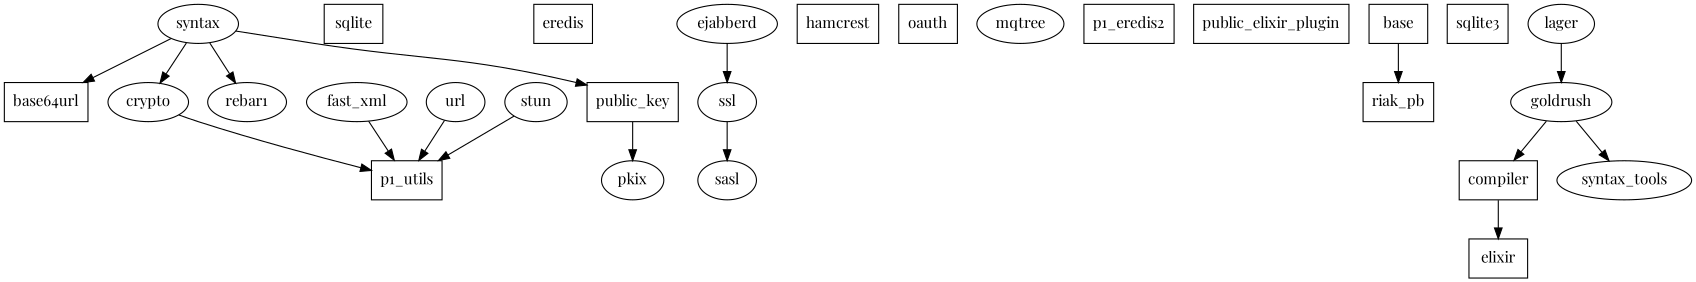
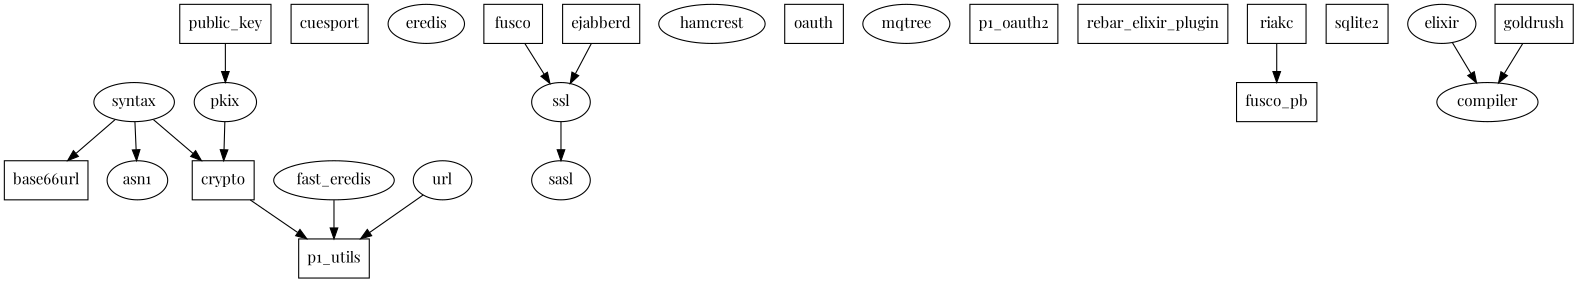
  digraph {
    fontname="Playfair Display"
    node [fontname="Playfair Display"]
    edge [fontname="Playfair Display"]
-   base64url [shape=box]
-   cuesport [shape=box label=sqlite]
-   eredis [shape=box]
+   base64url [shape=box label=base66url]
+   cuesport [shape=box]
+   eredis [shape=ellipse]
+   fusco [shape=box]
    ssl
    sasl
-   hamcrest [shape=box]
+   hamcrest [shape=ellipse]
    n8 [label=oauth shape=box]
    mqtree [shape=ellipse]
-   p1_oauth2 [shape=box label=p1_eredis2]
-   rebar_elixir_plugin [shape=box label=public_elixir_plugin]
-   riak_pb [shape=box]
-   riakc [shape=box label=base]
-   sqlite3 [shape=box]
-   elixir [shape=box]
-   compiler [shape=box]
+   p1_oauth2 [shape=box]
+   rebar_elixir_plugin [shape=box]
+   riak_pb [shape=box label=fusco_pb]
+   riakc [shape=box]
+   sqlite3 [shape=box label=sqlite2]
+   elixir
+   compiler
    p1_utils [shape=box]
-   fast_xml
-   crypto
-   goldrush
-   syntax_tools
+   fast_xml [label=fast_eredis]
+   crypto [shape=box]
+   goldrush [shape=box]
    n22 [label=syntax]
-   asn1 [label=rebar1]
+   asn1
    public_key [shape=box]
    pkix
-   lager
    n27 [label=url]
-   stun
-   ejabberd
+   ejabberd [shape=box]
+   fusco -> ssl
    ssl -> sasl
    riakc -> riak_pb
-   compiler -> elixir
+   elixir -> compiler
    fast_xml -> p1_utils
    crypto -> p1_utils
    goldrush -> compiler
-   goldrush -> syntax_tools
    n22 -> base64url
    n22 -> crypto
    n22 -> asn1
-   n22 -> public_key
    public_key -> pkix
-   lager -> goldrush
+   pkix -> crypto
    n27 -> p1_utils
-   stun -> p1_utils
    ejabberd -> ssl
  }
